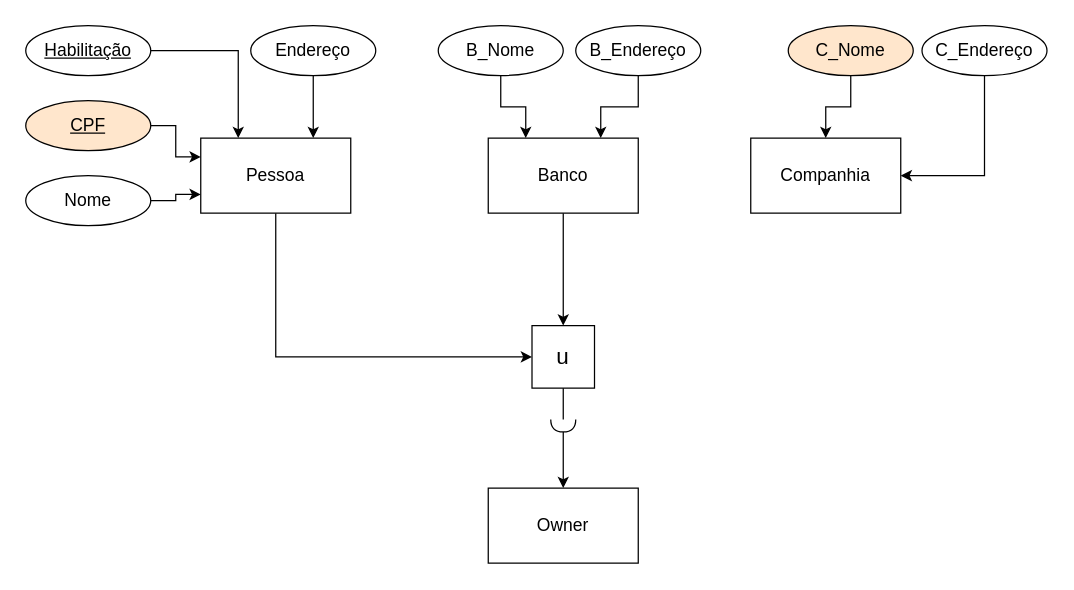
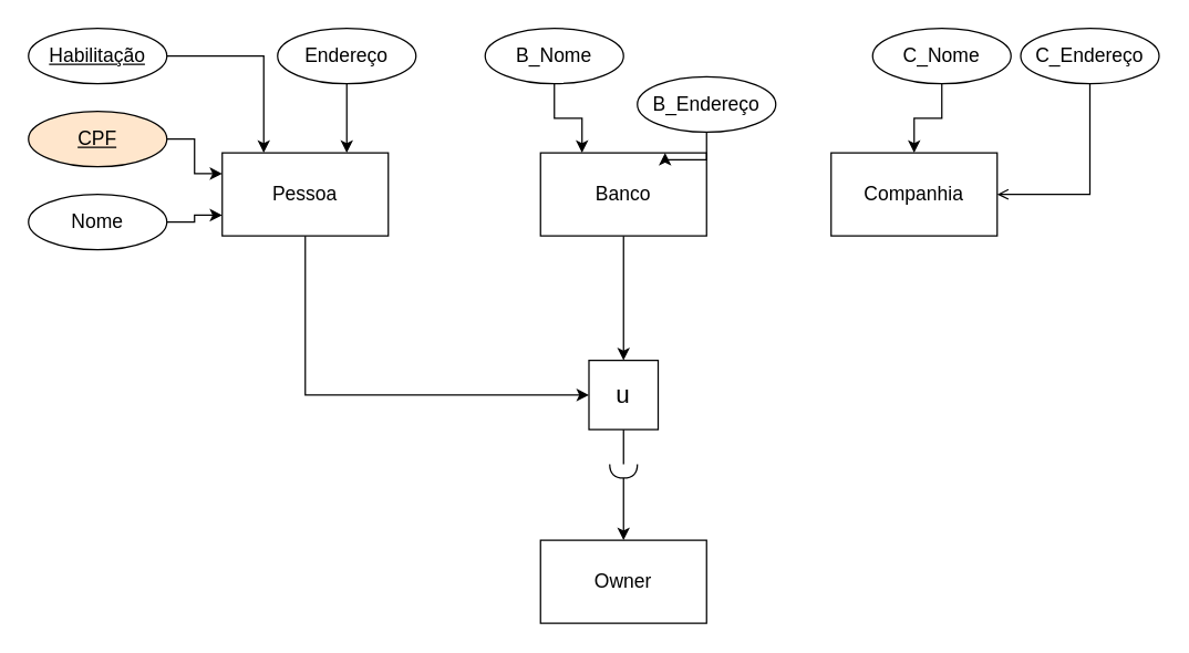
  <mxCell id="0" />
  <mxCell id="1" parent="0" />
  <mxCell id="2" style="edgeStyle=orthogonalEdgeStyle;rounded=0;orthogonalLoop=1;jettySize=auto;html=1;entryX=0;entryY=0.5;entryDx=0;entryDy=0;exitX=0.5;exitY=1;exitDx=0;exitDy=0;" edge="1" parent="1" source="3" target="8"><mxGeometry relative="1" as="geometry" /></mxCell>
  <mxCell id="3" value="Pessoa" style="rounded=0;whiteSpace=wrap;html=1;fontSize=14;" vertex="1" parent="1"><mxGeometry x="160" y="110" width="120" height="60" as="geometry" /></mxCell>
  <mxCell id="4" style="edgeStyle=orthogonalEdgeStyle;rounded=0;orthogonalLoop=1;jettySize=auto;html=1;entryX=0.5;entryY=0;entryDx=0;entryDy=0;" edge="1" parent="1" source="5" target="8"><mxGeometry relative="1" as="geometry" /></mxCell>
  <mxCell id="5" value="Banco" style="rounded=0;whiteSpace=wrap;html=1;fontSize=14;" vertex="1" parent="1"><mxGeometry x="390" y="110" width="120" height="60" as="geometry" /></mxCell>
  <mxCell id="6" value="Companhia" style="rounded=0;whiteSpace=wrap;html=1;fontSize=14;" vertex="1" parent="1"><mxGeometry x="600" y="110" width="120" height="60" as="geometry" /></mxCell>
  <mxCell id="7" value="" style="edgeStyle=orthogonalEdgeStyle;rounded=0;orthogonalLoop=1;jettySize=auto;html=1;fontSize=14;startArrow=none;" edge="1" parent="1" source="26" target="9"><mxGeometry relative="1" as="geometry" /></mxCell>
  <mxCell id="8" value="u" style="whiteSpace=wrap;html=1;aspect=fixed;fontSize=18;rounded=0;" vertex="1" parent="1"><mxGeometry x="425" y="260" width="50" height="50" as="geometry" /></mxCell>
  <mxCell id="9" value="Owner" style="rounded=0;whiteSpace=wrap;html=1;fontSize=14;" vertex="1" parent="1"><mxGeometry x="390" y="390" width="120" height="60" as="geometry" /></mxCell>
  <mxCell id="10" style="edgeStyle=orthogonalEdgeStyle;rounded=0;orthogonalLoop=1;jettySize=auto;html=1;entryX=0;entryY=0.25;entryDx=0;entryDy=0;fontSize=14;" edge="1" parent="1" source="11" target="3"><mxGeometry relative="1" as="geometry" /></mxCell>
  <mxCell id="11" value="CPF" style="ellipse;whiteSpace=wrap;html=1;align=center;fontStyle=4;fontSize=14;fillColor=#ffe6cc;" vertex="1" parent="1"><mxGeometry x="20" y="80" width="100" height="40" as="geometry" /></mxCell>
  <mxCell id="12" style="edgeStyle=orthogonalEdgeStyle;rounded=0;orthogonalLoop=1;jettySize=auto;html=1;fontSize=14;entryX=0.25;entryY=0;entryDx=0;entryDy=0;" edge="1" parent="1" source="13" target="3"><mxGeometry relative="1" as="geometry"><mxPoint x="220" y="110" as="targetPoint" /></mxGeometry></mxCell>
  <mxCell id="13" value="Habilitação" style="ellipse;whiteSpace=wrap;html=1;align=center;fontStyle=4;fontSize=14;" vertex="1" parent="1"><mxGeometry x="20" y="20" width="100" height="40" as="geometry" /></mxCell>
  <mxCell id="14" value="" style="edgeStyle=orthogonalEdgeStyle;rounded=0;orthogonalLoop=1;jettySize=auto;html=1;fontSize=14;entryX=0;entryY=0.75;entryDx=0;entryDy=0;" edge="1" parent="1" source="15" target="3"><mxGeometry relative="1" as="geometry" /></mxCell>
  <mxCell id="15" value="Nome" style="ellipse;whiteSpace=wrap;html=1;align=center;fontSize=14;" vertex="1" parent="1"><mxGeometry x="20" y="140" width="100" height="40" as="geometry" /></mxCell>
  <mxCell id="16" style="edgeStyle=orthogonalEdgeStyle;rounded=0;orthogonalLoop=1;jettySize=auto;html=1;fontSize=14;entryX=0.75;entryY=0;entryDx=0;entryDy=0;" edge="1" parent="1" source="17" target="3"><mxGeometry relative="1" as="geometry" /></mxCell>
  <mxCell id="17" value="Endereço" style="ellipse;whiteSpace=wrap;html=1;align=center;fontSize=14;" vertex="1" parent="1"><mxGeometry x="200" y="20" width="100" height="40" as="geometry" /></mxCell>
  <mxCell id="18" style="edgeStyle=orthogonalEdgeStyle;rounded=0;orthogonalLoop=1;jettySize=auto;html=1;entryX=0.75;entryY=0;entryDx=0;entryDy=0;fontSize=14;" edge="1" parent="1" source="19" target="5"><mxGeometry relative="1" as="geometry" /></mxCell>
- <mxCell id="19" value="B_Endereço" style="ellipse;whiteSpace=wrap;html=1;align=center;fontSize=14;" vertex="1" parent="1"><mxGeometry x="460" y="20" width="100" height="40" as="geometry" /></mxCell>
+ <mxCell id="19" value="B_Endereço" style="ellipse;whiteSpace=wrap;html=1;align=center;fontSize=14;" vertex="1" parent="1"><mxGeometry x="460" y="55" width="100" height="40" as="geometry" /></mxCell>
  <mxCell id="20" style="edgeStyle=orthogonalEdgeStyle;rounded=0;orthogonalLoop=1;jettySize=auto;html=1;entryX=0.25;entryY=0;entryDx=0;entryDy=0;fontSize=14;" edge="1" parent="1" source="21" target="5"><mxGeometry relative="1" as="geometry" /></mxCell>
  <mxCell id="21" value="B_Nome" style="ellipse;whiteSpace=wrap;html=1;align=center;fontSize=14;" vertex="1" parent="1"><mxGeometry x="350" y="20" width="100" height="40" as="geometry" /></mxCell>
- <mxCell id="22" style="edgeStyle=orthogonalEdgeStyle;rounded=0;orthogonalLoop=1;jettySize=auto;html=1;entryX=1;entryY=0.5;entryDx=0;entryDy=0;fontSize=14;exitX=0.5;exitY=1;exitDx=0;exitDy=0;" edge="1" parent="1" source="23" target="6"><mxGeometry relative="1" as="geometry" /></mxCell>
+ <mxCell id="22" style="edgeStyle=orthogonalEdgeStyle;rounded=0;orthogonalLoop=1;jettySize=auto;html=1;entryX=1;entryY=0.5;entryDx=0;entryDy=0;fontSize=14;exitX=0.5;exitY=1;exitDx=0;exitDy=0;endArrow=open;" edge="1" parent="1" source="23" target="6"><mxGeometry relative="1" as="geometry" /></mxCell>
  <mxCell id="23" value="C_Endereço" style="ellipse;whiteSpace=wrap;html=1;align=center;fontSize=14;" vertex="1" parent="1"><mxGeometry x="737" y="20" width="100" height="40" as="geometry" /></mxCell>
  <mxCell id="24" style="edgeStyle=orthogonalEdgeStyle;rounded=0;orthogonalLoop=1;jettySize=auto;html=1;entryX=0.5;entryY=0;entryDx=0;entryDy=0;fontSize=14;" edge="1" parent="1" source="25" target="6"><mxGeometry relative="1" as="geometry" /></mxCell>
- <mxCell id="25" value="C_Nome" style="ellipse;whiteSpace=wrap;html=1;align=center;fontSize=14;fillColor=#ffe6cc;" vertex="1" parent="1"><mxGeometry x="630" y="20" width="100" height="40" as="geometry" /></mxCell>
+ <mxCell id="25" value="C_Nome" style="ellipse;whiteSpace=wrap;html=1;align=center;fontSize=14;" vertex="1" parent="1"><mxGeometry x="630" y="20" width="100" height="40" as="geometry" /></mxCell>
  <mxCell id="26" value="" style="shape=requiredInterface;html=1;verticalLabelPosition=bottom;sketch=0;fontSize=14;rotation=90;" vertex="1" parent="1"><mxGeometry x="445" y="330" width="10" height="20" as="geometry" /></mxCell>
  <mxCell id="27" value="" style="edgeStyle=orthogonalEdgeStyle;rounded=0;orthogonalLoop=1;jettySize=auto;html=1;fontSize=14;endArrow=none;" edge="1" parent="1" source="8" target="26"><mxGeometry relative="1" as="geometry"><mxPoint x="450" y="310" as="sourcePoint" /><mxPoint x="450" y="390" as="targetPoint" /></mxGeometry></mxCell>
